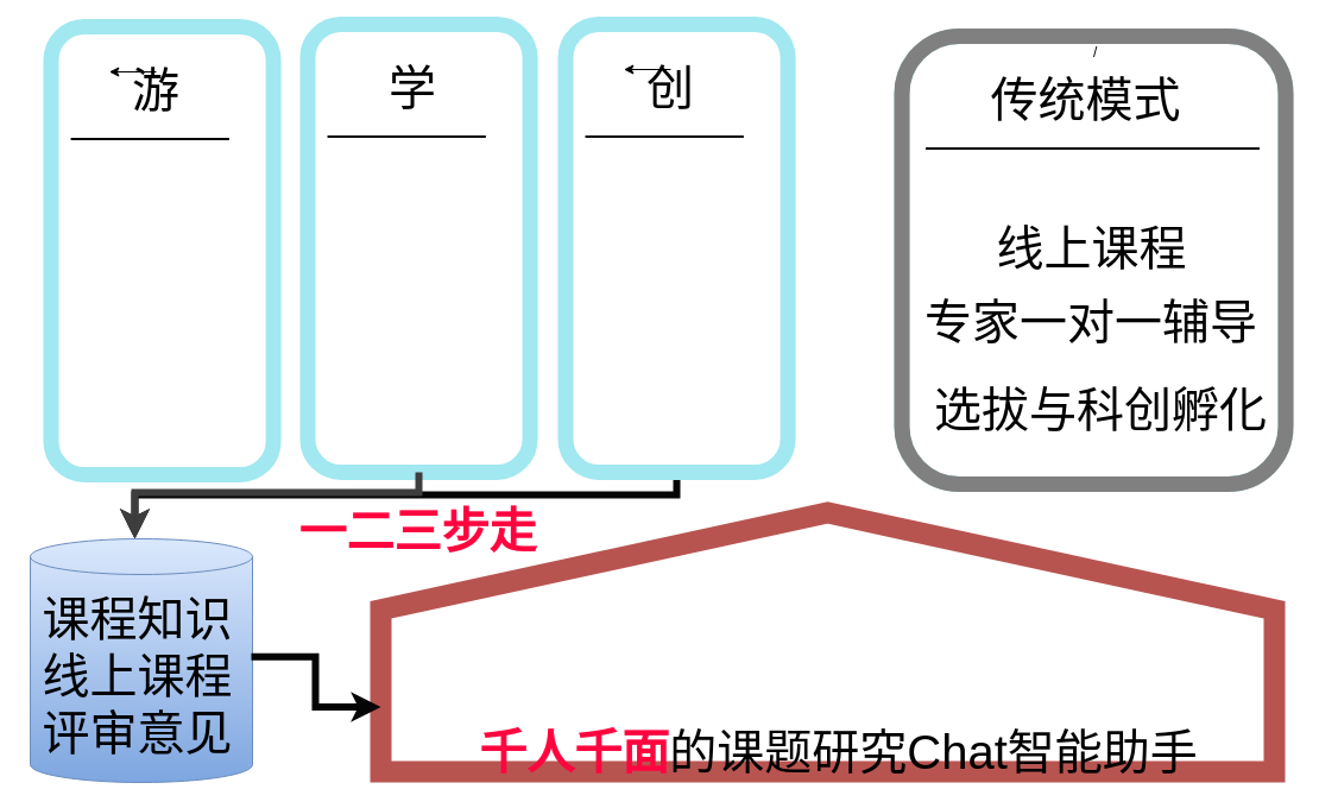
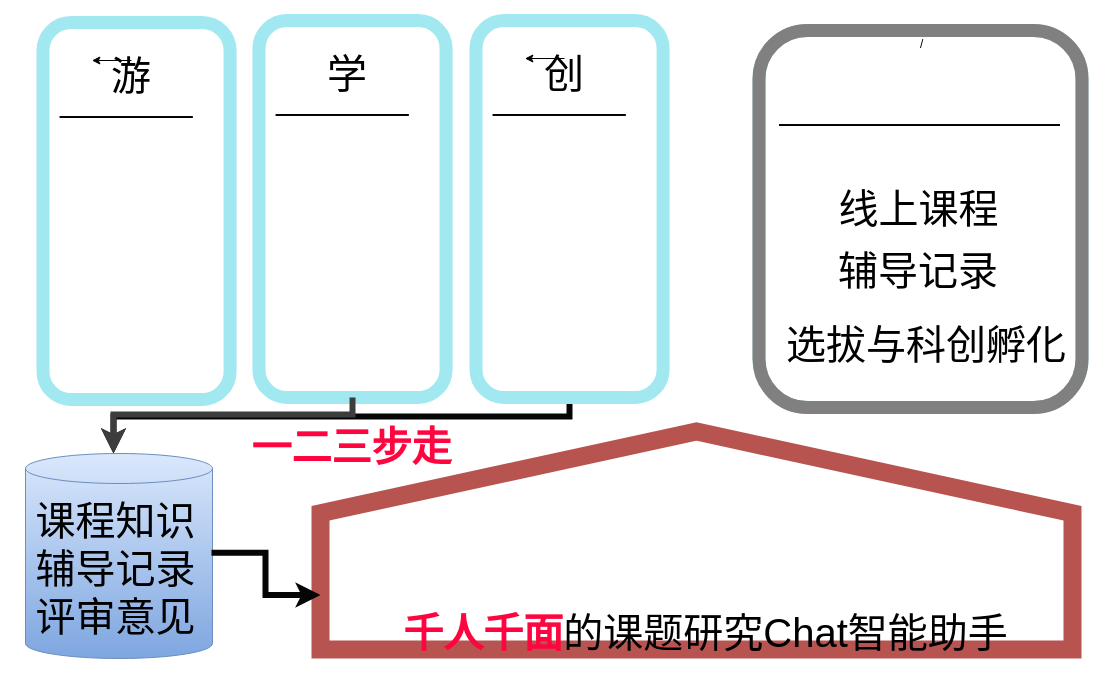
  <mxCell id="0" />
  <mxCell id="1" parent="0" />
  <mxCell id="2" value="&lt;font color=&quot;#ff053f&quot; style=&quot;font-size: 40px;&quot;&gt;&lt;b style=&quot;&quot;&gt;一二三步走&lt;/b&gt;&lt;/font&gt;" style="text;html=1;strokeColor=none;fillColor=none;align=center;verticalAlign=middle;whiteSpace=wrap;rounded=0;strokeWidth=43;" vertex="1" parent="1"><mxGeometry x="178" y="431" width="347" height="30" as="geometry" /></mxCell>
  <mxCell id="3" value="" style="shape=offPageConnector;whiteSpace=wrap;html=1;rotation=-180;fillColor=none;strokeWidth=18;strokeColor=#b85450;gradientColor=default;" vertex="1" parent="1"><mxGeometry x="320" y="431" width="752" height="218" as="geometry" /></mxCell>
  <mxCell id="4" value="&lt;font color=&quot;#ff053f&quot; style=&quot;font-size: 40px;&quot;&gt;&lt;b&gt;千人千面&lt;/b&gt;&lt;/font&gt;&lt;font color=&quot;#000000&quot; style=&quot;font-size: 40px;&quot;&gt;的课题研究Chat智能助手&lt;/font&gt;" style="text;html=1;strokeColor=none;fillColor=none;align=center;verticalAlign=middle;whiteSpace=wrap;rounded=0;strokeWidth=43;" vertex="1" parent="1"><mxGeometry x="390" y="617" width="631" height="30" as="geometry" /></mxCell>
  <mxCell id="5" value="/" style="group" vertex="1" connectable="0" parent="1"><mxGeometry x="756" y="30" width="331.5" height="377" as="geometry" /></mxCell>
  <mxCell id="6" value="" style="rounded=1;whiteSpace=wrap;html=1;fillColor=none;strokeColor=#A1E8F0;strokeWidth=13;" vertex="1" parent="5"><mxGeometry x="2.5" width="323" height="377" as="geometry" /></mxCell>
  <mxCell id="7" value="" style="rounded=1;whiteSpace=wrap;html=1;fillColor=none;strokeColor=#808080;strokeWidth=13;" vertex="1" parent="5"><mxGeometry x="2.5" width="323" height="377" as="geometry" /></mxCell>
  <mxCell id="8" value="&lt;font color=&quot;#000000&quot; style=&quot;font-size: 40px;&quot;&gt;线上课程&lt;/font&gt;" style="text;html=1;strokeColor=none;fillColor=none;align=center;verticalAlign=middle;whiteSpace=wrap;rounded=0;strokeWidth=43;" vertex="1" parent="5"><mxGeometry x="66.5" y="163" width="191" height="30" as="geometry" /></mxCell>
- <mxCell id="9" value="&lt;font color=&quot;#000000&quot; style=&quot;font-size: 40px;&quot;&gt;专家一对一辅导&lt;/font&gt;" style="text;html=1;strokeColor=none;fillColor=none;align=center;verticalAlign=middle;whiteSpace=wrap;rounded=0;strokeWidth=43;" vertex="1" parent="5"><mxGeometry y="225" width="324" height="30" as="geometry" /></mxCell>
+ <mxCell id="9" value="&lt;font color=&quot;#000000&quot; style=&quot;font-size: 40px;&quot;&gt;辅导记录&lt;/font&gt;" style="text;html=1;strokeColor=none;fillColor=none;align=center;verticalAlign=middle;whiteSpace=wrap;rounded=0;strokeWidth=43;" vertex="1" parent="5"><mxGeometry y="225" width="324" height="30" as="geometry" /></mxCell>
  <mxCell id="10" value="&lt;font color=&quot;#000000&quot; style=&quot;font-size: 40px;&quot;&gt;选拔与科创孵化&lt;/font&gt;" style="text;html=1;strokeColor=none;fillColor=none;align=center;verticalAlign=middle;whiteSpace=wrap;rounded=0;strokeWidth=43;" vertex="1" parent="5"><mxGeometry x="7.5" y="299" width="324" height="30" as="geometry" /></mxCell>
  <mxCell id="11" value="" style="line;strokeWidth=2;html=1;rounded=0;shadow=0;fontSize=27;align=center;strokeColor=#050505;" vertex="1" parent="5"><mxGeometry x="22.5" y="86" width="281" height="17" as="geometry" /></mxCell>
- <mxCell id="12" value="&lt;font color=&quot;#000000&quot; style=&quot;font-size: 40px;&quot;&gt;传统模式&lt;/font&gt;" style="text;html=1;strokeColor=none;fillColor=none;align=center;verticalAlign=middle;whiteSpace=wrap;rounded=0;strokeWidth=43;" vertex="1" parent="5"><mxGeometry x="61.5" y="38" width="191" height="30" as="geometry" /></mxCell>
  <mxCell id="13" value="" style="group" vertex="1" connectable="0" parent="1"><mxGeometry x="256.4" y="20" width="275" height="379" as="geometry" /></mxCell>
  <mxCell id="14" value="" style="rounded=1;whiteSpace=wrap;html=1;fillColor=none;strokeColor=#A1E8F0;strokeWidth=13;" vertex="1" parent="13"><mxGeometry x="2.078" width="187.114" height="377" as="geometry" /></mxCell>
  <mxCell id="15" value="" style="line;strokeWidth=2;html=1;rounded=0;shadow=0;fontSize=27;align=center;strokeColor=#050505;" vertex="1" parent="13"><mxGeometry x="18.661" y="86" width="133.313" height="17" as="geometry" /></mxCell>
  <mxCell id="16" value="&lt;font color=&quot;#000000&quot; style=&quot;font-size: 40px;&quot;&gt;学&lt;/font&gt;" style="text;html=1;strokeColor=none;fillColor=none;align=center;verticalAlign=middle;whiteSpace=wrap;rounded=0;strokeWidth=43;" vertex="1" parent="13"><mxGeometry x="11.371" y="38" width="158.446" height="30" as="geometry" /></mxCell>
  <mxCell id="17" value="" style="group" vertex="1" connectable="0" parent="13"><mxGeometry x="-216" y="2" width="275" height="377" as="geometry" /></mxCell>
  <mxCell id="18" value="" style="rounded=1;whiteSpace=wrap;html=1;fillColor=none;strokeColor=#A1E8F0;strokeWidth=13;" vertex="1" parent="17"><mxGeometry x="2.078" width="187.114" height="377" as="geometry" /></mxCell>
  <mxCell id="19" value="" style="line;strokeWidth=2;html=1;rounded=0;shadow=0;fontSize=27;align=center;strokeColor=#050505;" vertex="1" parent="17"><mxGeometry x="18.661" y="86" width="133.313" height="17" as="geometry" /></mxCell>
  <mxCell id="20" value="&lt;font color=&quot;#000000&quot; style=&quot;font-size: 40px;&quot;&gt;游&lt;/font&gt;" style="text;html=1;strokeColor=none;fillColor=none;align=center;verticalAlign=middle;whiteSpace=wrap;rounded=0;strokeWidth=43;" vertex="1" parent="17"><mxGeometry x="11.371" y="38" width="158.446" height="30" as="geometry" /></mxCell>
  <mxCell id="21" style="edgeStyle=orthogonalEdgeStyle;rounded=0;orthogonalLoop=1;jettySize=auto;html=1;exitX=0.5;exitY=0;exitDx=0;exitDy=0;entryX=0.25;entryY=0;entryDx=0;entryDy=0;" edge="1" parent="17" source="20" target="20"><mxGeometry relative="1" as="geometry" /></mxCell>
  <mxCell id="22" style="edgeStyle=orthogonalEdgeStyle;rounded=0;orthogonalLoop=1;jettySize=auto;html=1;exitX=0.5;exitY=1;exitDx=0;exitDy=0;strokeColor=#050505;strokeWidth=6;" edge="1" parent="1" source="23" target="29"><mxGeometry relative="1" as="geometry"><mxPoint x="154" y="429" as="targetPoint" /><Array as="points"><mxPoint x="569" y="416" /><mxPoint x="113" y="416" /></Array></mxGeometry></mxCell>
  <mxCell id="23" value="" style="rounded=1;whiteSpace=wrap;html=1;fillColor=none;strokeColor=#A1E8F0;strokeWidth=13;" vertex="1" parent="1"><mxGeometry x="475.478" y="20" width="187.114" height="377" as="geometry" /></mxCell>
  <mxCell id="24" value="" style="line;strokeWidth=2;html=1;rounded=0;shadow=0;fontSize=27;align=center;strokeColor=#050505;" vertex="1" parent="1"><mxGeometry x="492.061" y="106" width="133.313" height="17" as="geometry" /></mxCell>
  <mxCell id="25" value="&lt;font color=&quot;#000000&quot; style=&quot;font-size: 40px;&quot;&gt;创&lt;/font&gt;" style="text;html=1;strokeColor=none;fillColor=none;align=center;verticalAlign=middle;whiteSpace=wrap;rounded=0;strokeWidth=43;" vertex="1" parent="1"><mxGeometry x="484.771" y="58" width="158.446" height="30" as="geometry" /></mxCell>
  <mxCell id="26" style="edgeStyle=orthogonalEdgeStyle;rounded=0;orthogonalLoop=1;jettySize=auto;html=1;exitX=0.5;exitY=0;exitDx=0;exitDy=0;entryX=0.25;entryY=0;entryDx=0;entryDy=0;" edge="1" parent="1" source="25" target="25"><mxGeometry relative="1" as="geometry" /></mxCell>
  <mxCell id="27" style="edgeStyle=orthogonalEdgeStyle;rounded=0;orthogonalLoop=1;jettySize=auto;html=1;exitX=0.5;exitY=1;exitDx=0;exitDy=0;strokeWidth=6;strokeColor=#3D3D3D;" edge="1" parent="1" source="14" target="29"><mxGeometry relative="1" as="geometry"><Array as="points"><mxPoint x="352" y="414" /><mxPoint x="113" y="414" /></Array></mxGeometry></mxCell>
  <mxCell id="28" value="" style="group" vertex="1" connectable="0" parent="1"><mxGeometry x="20" y="453" width="192" height="205" as="geometry" /></mxCell>
  <mxCell id="29" value="" style="shape=cylinder3;whiteSpace=wrap;html=1;boundedLbl=1;backgroundOutline=1;size=15;fillColor=#dae8fc;gradientColor=#7ea6e0;strokeColor=#6c8ebf;" vertex="1" parent="28"><mxGeometry x="5" width="187" height="205" as="geometry" /></mxCell>
- <mxCell id="30" value="&lt;font color=&quot;#000000&quot;&gt;&lt;span style=&quot;font-size: 40px;&quot;&gt;课程知识&lt;br&gt;线上课程&lt;br&gt;评审意见&lt;br&gt;&lt;/span&gt;&lt;/font&gt;" style="text;html=1;strokeColor=none;fillColor=none;align=center;verticalAlign=middle;whiteSpace=wrap;rounded=0;strokeWidth=43;" vertex="1" parent="28"><mxGeometry y="99.263" width="191" height="32.368" as="geometry" /></mxCell>
+ <mxCell id="30" value="&lt;font color=&quot;#000000&quot;&gt;&lt;span style=&quot;font-size: 40px;&quot;&gt;课程知识&lt;br&gt;辅导记录&lt;br&gt;评审意见&lt;br&gt;&lt;/span&gt;&lt;/font&gt;" style="text;html=1;strokeColor=none;fillColor=none;align=center;verticalAlign=middle;whiteSpace=wrap;rounded=0;strokeWidth=43;" vertex="1" parent="28"><mxGeometry y="99.263" width="191" height="32.368" as="geometry" /></mxCell>
  <mxCell id="31" style="edgeStyle=orthogonalEdgeStyle;rounded=0;orthogonalLoop=1;jettySize=auto;html=1;exitX=1;exitY=0;exitDx=0;exitDy=0;strokeColor=#050505;strokeWidth=6;entryX=1;entryY=0.25;entryDx=0;entryDy=0;" edge="1" parent="1" source="30" target="3"><mxGeometry relative="1" as="geometry"><mxPoint x="311" y="551" as="targetPoint" /><Array as="points"><mxPoint x="265" y="552" /><mxPoint x="265" y="594" /></Array></mxGeometry></mxCell>
